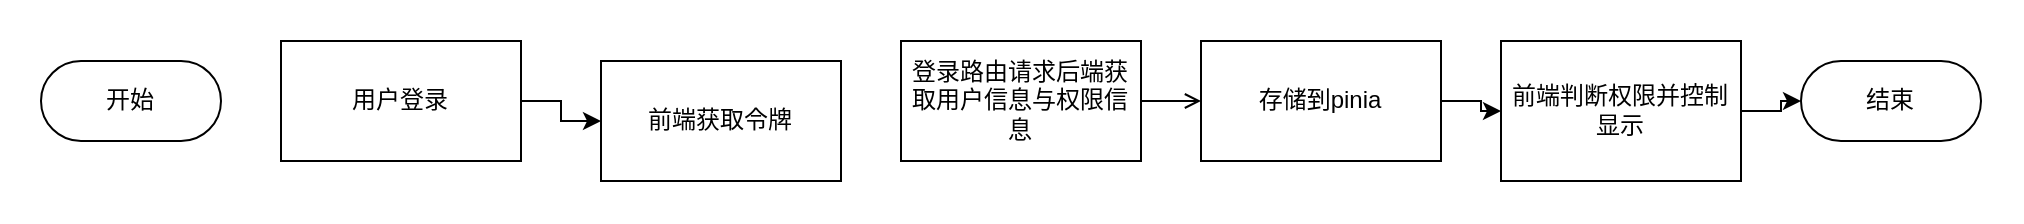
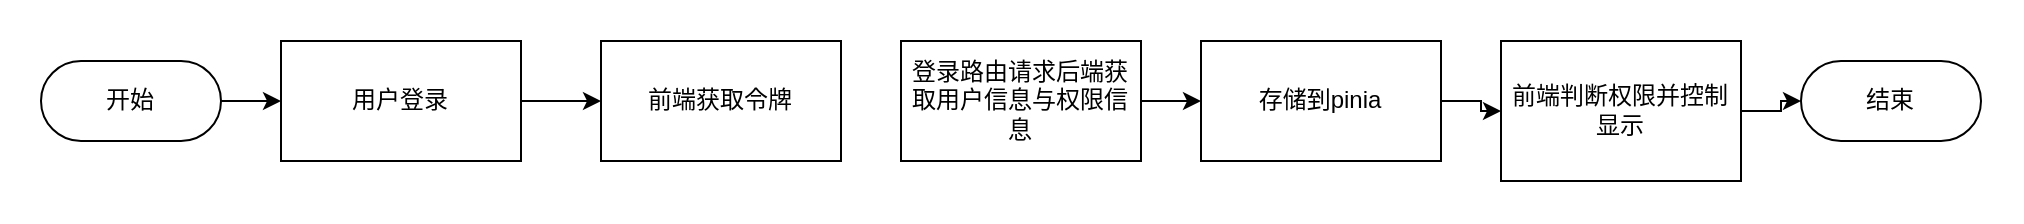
  <mxCell id="0" />
  <mxCell id="1" parent="0" />
+ <mxCell id="2" value="" style="edgeStyle=orthogonalEdgeStyle;rounded=0;orthogonalLoop=1;jettySize=auto;html=1;" edge="1" parent="1" source="3" target="6"><mxGeometry relative="1" as="geometry" /></mxCell>
  <mxCell id="3" value="开始" style="rounded=1;whiteSpace=wrap;html=1;arcSize=50;" vertex="1" parent="1"><mxGeometry x="20" y="30" width="90" height="40" as="geometry" /></mxCell>
  <mxCell id="4" value="结束" style="rounded=1;whiteSpace=wrap;html=1;arcSize=50;" vertex="1" parent="1"><mxGeometry x="900" y="30" width="90" height="40" as="geometry" /></mxCell>
  <mxCell id="5" value="" style="edgeStyle=orthogonalEdgeStyle;rounded=0;orthogonalLoop=1;jettySize=auto;html=1;" edge="1" parent="1" source="6" target="7"><mxGeometry relative="1" as="geometry" /></mxCell>
  <mxCell id="6" value="用户登录" style="rounded=0;whiteSpace=wrap;html=1;" vertex="1" parent="1"><mxGeometry x="140" y="20" width="120" height="60" as="geometry" /></mxCell>
- <mxCell id="7" value="前端获取令牌" style="whiteSpace=wrap;html=1;rounded=0;" vertex="1" parent="1"><mxGeometry x="300" y="30" width="120" height="60" as="geometry" /></mxCell>
- <mxCell id="8" value="" style="edgeStyle=orthogonalEdgeStyle;rounded=0;orthogonalLoop=1;jettySize=auto;html=1;endArrow=open;" edge="1" parent="1" source="9" target="11"><mxGeometry relative="1" as="geometry" /></mxCell>
+ <mxCell id="7" value="前端获取令牌" style="whiteSpace=wrap;html=1;rounded=0;" vertex="1" parent="1"><mxGeometry x="300" y="20" width="120" height="60" as="geometry" /></mxCell>
+ <mxCell id="8" value="" style="edgeStyle=orthogonalEdgeStyle;rounded=0;orthogonalLoop=1;jettySize=auto;html=1;" edge="1" parent="1" source="9" target="11"><mxGeometry relative="1" as="geometry" /></mxCell>
  <mxCell id="9" value="登录路由请求后端获取用户信息与权限信息" style="rounded=0;whiteSpace=wrap;html=1;" vertex="1" parent="1"><mxGeometry x="450" y="20" width="120" height="60" as="geometry" /></mxCell>
  <mxCell id="10" value="" style="edgeStyle=orthogonalEdgeStyle;rounded=0;orthogonalLoop=1;jettySize=auto;html=1;" edge="1" parent="1" source="11" target="13"><mxGeometry relative="1" as="geometry" /></mxCell>
  <mxCell id="11" value="存储到pinia" style="whiteSpace=wrap;html=1;rounded=0;" vertex="1" parent="1"><mxGeometry x="600" y="20" width="120" height="60" as="geometry" /></mxCell>
  <mxCell id="12" style="edgeStyle=orthogonalEdgeStyle;rounded=0;orthogonalLoop=1;jettySize=auto;html=1;" edge="1" parent="1" source="13" target="4"><mxGeometry relative="1" as="geometry" /></mxCell>
  <mxCell id="13" value="前端判断权限并控制显示" style="whiteSpace=wrap;html=1;rounded=0;" vertex="1" parent="1"><mxGeometry x="750" y="20" width="120" height="70" as="geometry" /></mxCell>
